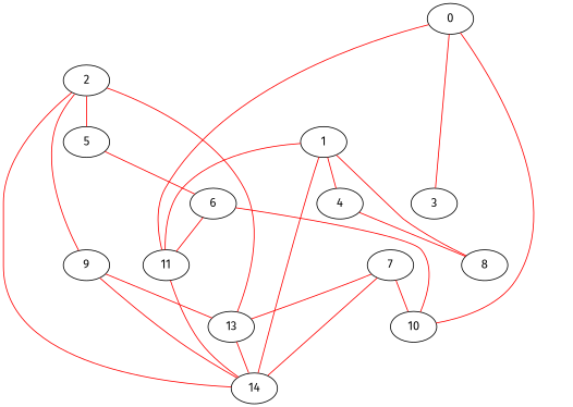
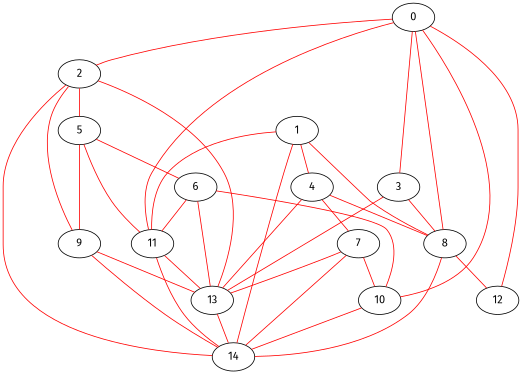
  graph {
    fontname="Fira Sans"
    node [fontname="Fira Sans"]
    edge [color=red fontname="Fira Sans"]
    0
    2
    3
    8
    10
    11
+   12
    14
    5
    9
    13
    6
    1
    4
    7
+   0 -- 2
    0 -- 3
+   0 -- 8
    0 -- 10
    0 -- 11
+   0 -- 12
    2 -- 14
    2 -- 5
    2 -- 9
    2 -- 13
+   3 -- 8
+   3 -- 13
+   8 -- 12
+   8 -- 14
+   10 -- 14
    11 -- 14
+   11 -- 13
+   5 -- 11
+   5 -- 9
    5 -- 6
    9 -- 14
    9 -- 13
    13 -- 14
    6 -- 10
    6 -- 11
+   6 -- 13
    1 -- 8
    1 -- 11
    1 -- 14
    1 -- 4
    4 -- 8
+   4 -- 13
+   4 -- 7
    7 -- 10
    7 -- 14
    7 -- 13
  }
